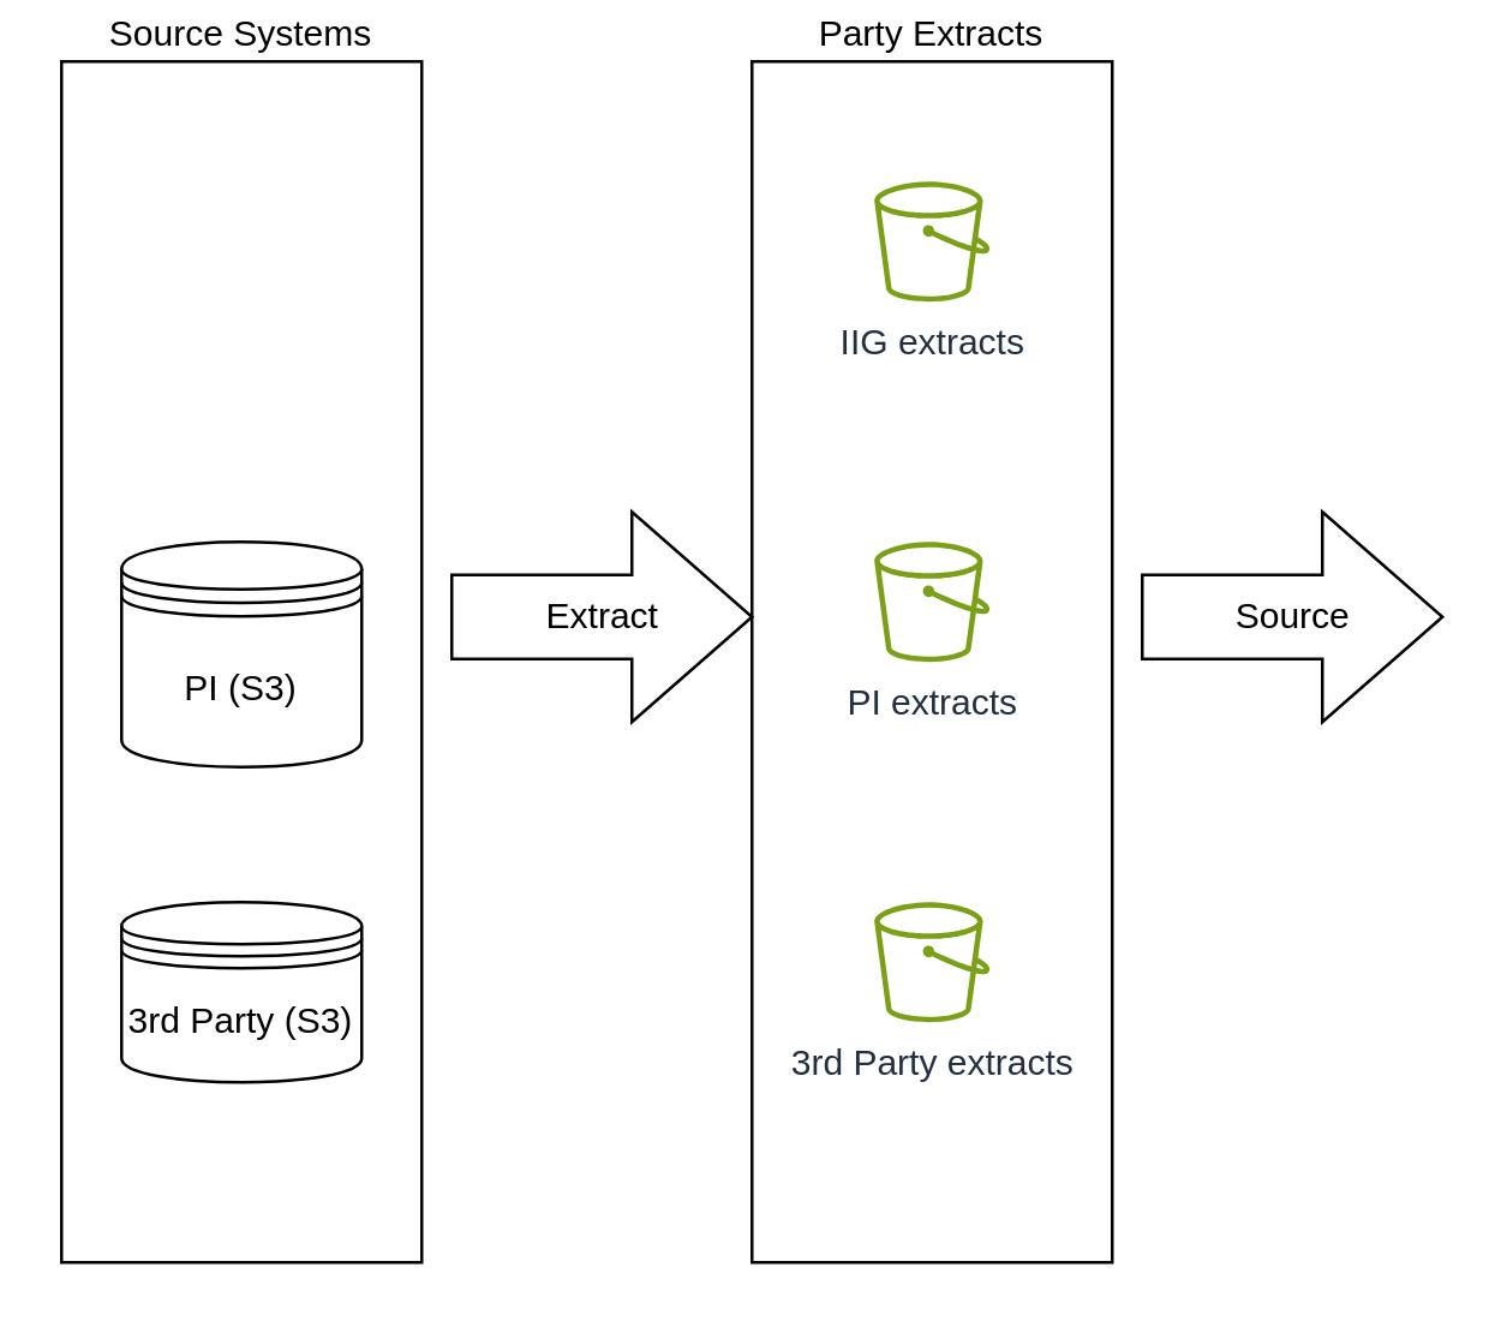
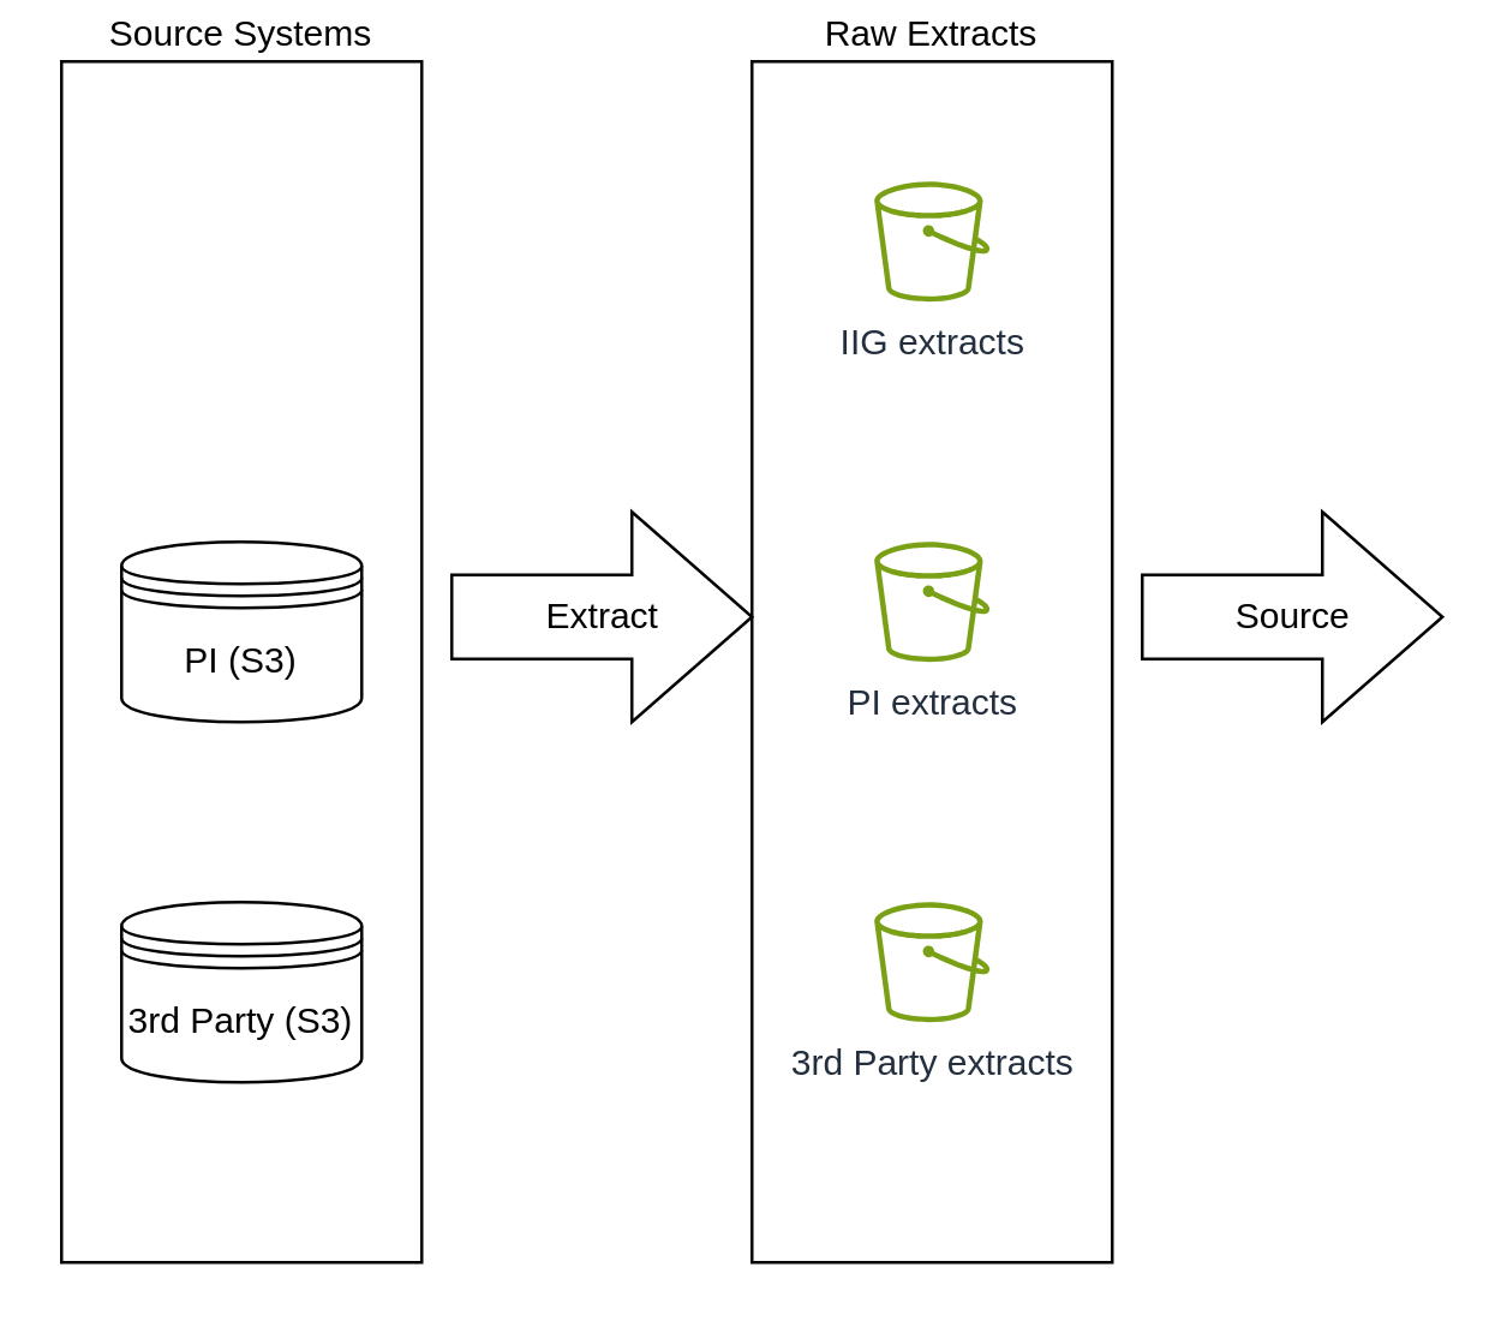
  <mxCell id="0" />
  <mxCell id="1" parent="0" />
- <mxCell id="2" value="PI (S3)" style="shape=datastore;whiteSpace=wrap;html=1;" vertex="1" parent="1"><mxGeometry x="40" y="180" width="80" height="75" as="geometry" /></mxCell>
+ <mxCell id="2" value="PI (S3)" style="shape=datastore;whiteSpace=wrap;html=1;" vertex="1" parent="1"><mxGeometry x="40" y="180" width="80" height="60" as="geometry" /></mxCell>
  <mxCell id="3" value="3rd Party (S3)" style="shape=datastore;whiteSpace=wrap;html=1;" vertex="1" parent="1"><mxGeometry x="40" y="300" width="80" height="60" as="geometry" /></mxCell>
  <mxCell id="4" value="Source Systems" style="rounded=0;whiteSpace=wrap;html=1;fillColor=none;labelPosition=center;verticalLabelPosition=top;align=center;verticalAlign=bottom;" vertex="1" parent="1"><mxGeometry x="20" y="20" width="120" height="400" as="geometry" /></mxCell>
  <mxCell id="5" value="Extract" style="html=1;shadow=0;dashed=0;align=center;verticalAlign=middle;shape=mxgraph.arrows2.arrow;dy=0.6;dx=40;notch=0;" vertex="1" parent="1"><mxGeometry x="150" y="170" width="100" height="70" as="geometry" /></mxCell>
  <mxCell id="6" value="IIG extracts" style="sketch=0;outlineConnect=0;fontColor=#232F3E;gradientColor=none;fillColor=#7AA116;strokeColor=none;dashed=0;verticalLabelPosition=bottom;verticalAlign=top;align=center;html=1;fontSize=12;fontStyle=0;aspect=fixed;pointerEvents=1;shape=mxgraph.aws4.bucket;" vertex="1" parent="1"><mxGeometry x="290.77" y="60" width="38.46" height="40" as="geometry" /></mxCell>
  <mxCell id="7" value="PI extracts" style="sketch=0;outlineConnect=0;fontColor=#232F3E;gradientColor=none;fillColor=#7AA116;strokeColor=none;dashed=0;verticalLabelPosition=bottom;verticalAlign=top;align=center;html=1;fontSize=12;fontStyle=0;aspect=fixed;pointerEvents=1;shape=mxgraph.aws4.bucket;" vertex="1" parent="1"><mxGeometry x="290.77" y="180" width="38.46" height="40" as="geometry" /></mxCell>
  <mxCell id="8" value="3rd Party extracts" style="sketch=0;outlineConnect=0;fontColor=#232F3E;gradientColor=none;fillColor=#7AA116;strokeColor=none;dashed=0;verticalLabelPosition=bottom;verticalAlign=top;align=center;html=1;fontSize=12;fontStyle=0;aspect=fixed;pointerEvents=1;shape=mxgraph.aws4.bucket;" vertex="1" parent="1"><mxGeometry x="290.77" y="300" width="38.46" height="40" as="geometry" /></mxCell>
- <mxCell id="9" value="Party Extracts" style="rounded=0;whiteSpace=wrap;html=1;fillColor=none;labelPosition=center;verticalLabelPosition=top;align=center;verticalAlign=bottom;" vertex="1" parent="1"><mxGeometry x="250" y="20" width="120" height="400" as="geometry" /></mxCell>
+ <mxCell id="9" value="Raw Extracts" style="rounded=0;whiteSpace=wrap;html=1;fillColor=none;labelPosition=center;verticalLabelPosition=top;align=center;verticalAlign=bottom;" vertex="1" parent="1"><mxGeometry x="250" y="20" width="120" height="400" as="geometry" /></mxCell>
  <mxCell id="10" value="Source" style="html=1;shadow=0;dashed=0;align=center;verticalAlign=middle;shape=mxgraph.arrows2.arrow;dy=0.6;dx=40;notch=0;" vertex="1" parent="1"><mxGeometry x="380" y="170" width="100" height="70" as="geometry" /></mxCell>
